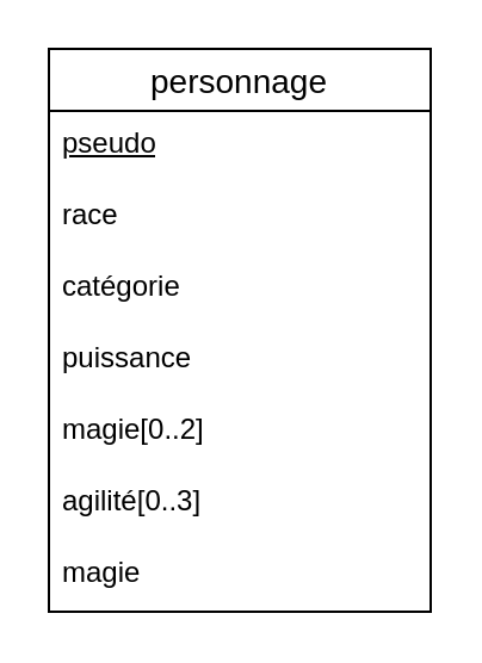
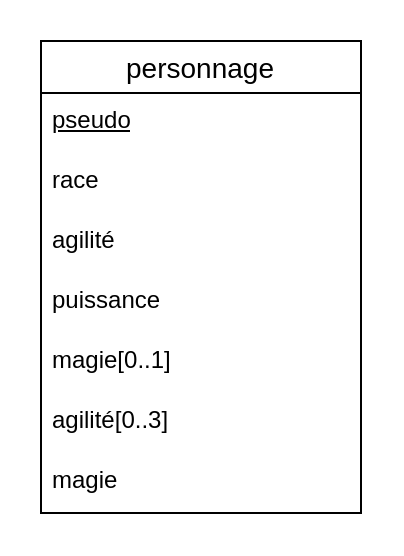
  <mxCell id="0" />
  <mxCell id="1" parent="0" />
  <mxCell id="2" value="personnage" style="swimlane;fontStyle=0;childLayout=stackLayout;horizontal=1;startSize=26;horizontalStack=0;resizeParent=1;resizeParentMax=0;resizeLast=0;collapsible=1;marginBottom=0;align=center;fontSize=14;" vertex="1" parent="1"><mxGeometry x="20" y="20" width="160" height="236" as="geometry" /></mxCell>
  <mxCell id="3" value="&lt;u&gt;pseudo&lt;/u&gt;" style="text;strokeColor=none;fillColor=none;spacingLeft=4;spacingRight=4;overflow=hidden;rotatable=0;points=[[0,0.5],[1,0.5]];portConstraint=eastwest;fontSize=12;whiteSpace=wrap;html=1;" vertex="1" parent="2"><mxGeometry y="26" width="160" height="30" as="geometry" /></mxCell>
  <mxCell id="4" value="race" style="text;strokeColor=none;fillColor=none;spacingLeft=4;spacingRight=4;overflow=hidden;rotatable=0;points=[[0,0.5],[1,0.5]];portConstraint=eastwest;fontSize=12;whiteSpace=wrap;html=1;" vertex="1" parent="2"><mxGeometry y="56" width="160" height="30" as="geometry" /></mxCell>
- <mxCell id="5" value="catégorie" style="text;strokeColor=none;fillColor=none;spacingLeft=4;spacingRight=4;overflow=hidden;rotatable=0;points=[[0,0.5],[1,0.5]];portConstraint=eastwest;fontSize=12;whiteSpace=wrap;html=1;" vertex="1" parent="2"><mxGeometry y="86" width="160" height="30" as="geometry" /></mxCell>
+ <mxCell id="5" value="agilité" style="text;strokeColor=none;fillColor=none;spacingLeft=4;spacingRight=4;overflow=hidden;rotatable=0;points=[[0,0.5],[1,0.5]];portConstraint=eastwest;fontSize=12;whiteSpace=wrap;html=1;" vertex="1" parent="2"><mxGeometry y="86" width="160" height="30" as="geometry" /></mxCell>
  <mxCell id="6" value="puissance" style="text;strokeColor=none;fillColor=none;spacingLeft=4;spacingRight=4;overflow=hidden;rotatable=0;points=[[0,0.5],[1,0.5]];portConstraint=eastwest;fontSize=12;whiteSpace=wrap;html=1;" vertex="1" parent="2"><mxGeometry y="116" width="160" height="30" as="geometry" /></mxCell>
- <mxCell id="7" value="magie[0..2]" style="text;strokeColor=none;fillColor=none;spacingLeft=4;spacingRight=4;overflow=hidden;rotatable=0;points=[[0,0.5],[1,0.5]];portConstraint=eastwest;fontSize=12;whiteSpace=wrap;html=1;" vertex="1" parent="2"><mxGeometry y="146" width="160" height="30" as="geometry" /></mxCell>
+ <mxCell id="7" value="magie[0..1]" style="text;strokeColor=none;fillColor=none;spacingLeft=4;spacingRight=4;overflow=hidden;rotatable=0;points=[[0,0.5],[1,0.5]];portConstraint=eastwest;fontSize=12;whiteSpace=wrap;html=1;" vertex="1" parent="2"><mxGeometry y="146" width="160" height="30" as="geometry" /></mxCell>
  <mxCell id="8" value="agilité[0..3]" style="text;strokeColor=none;fillColor=none;spacingLeft=4;spacingRight=4;overflow=hidden;rotatable=0;points=[[0,0.5],[1,0.5]];portConstraint=eastwest;fontSize=12;whiteSpace=wrap;html=1;" vertex="1" parent="2"><mxGeometry y="176" width="160" height="30" as="geometry" /></mxCell>
  <mxCell id="9" value="magie" style="text;strokeColor=none;fillColor=none;spacingLeft=4;spacingRight=4;overflow=hidden;rotatable=0;points=[[0,0.5],[1,0.5]];portConstraint=eastwest;fontSize=12;whiteSpace=wrap;html=1;" vertex="1" parent="2"><mxGeometry y="206" width="160" height="30" as="geometry" /></mxCell>
